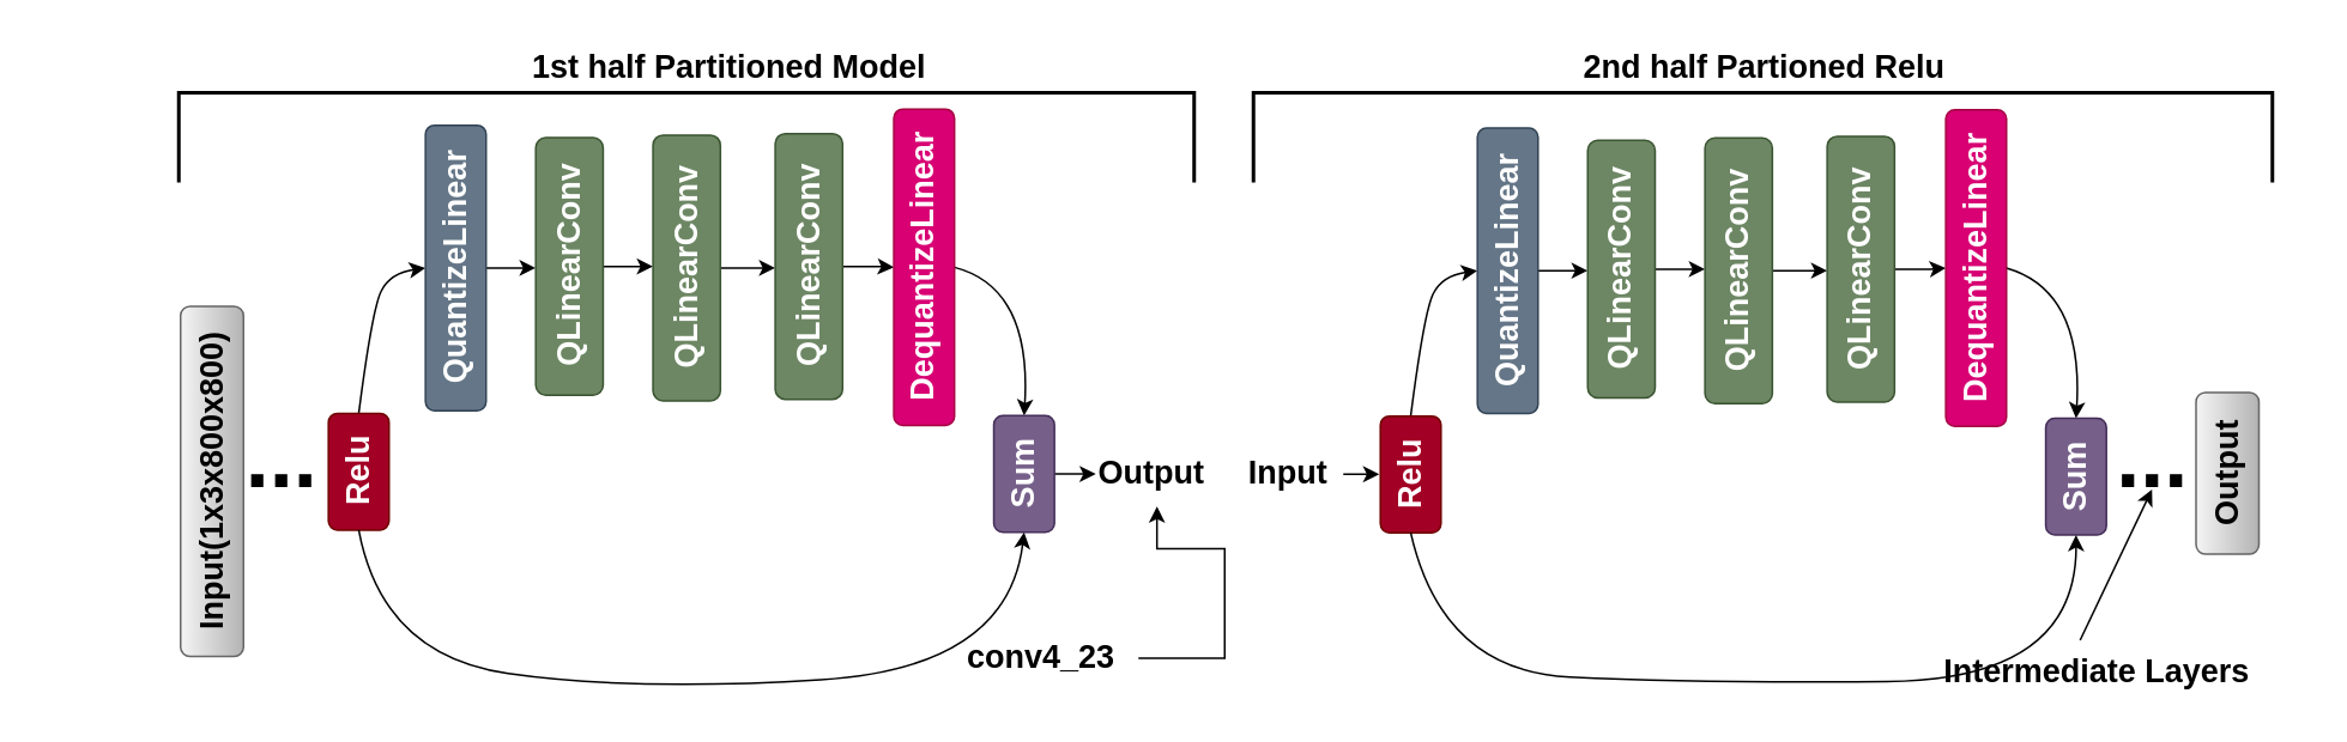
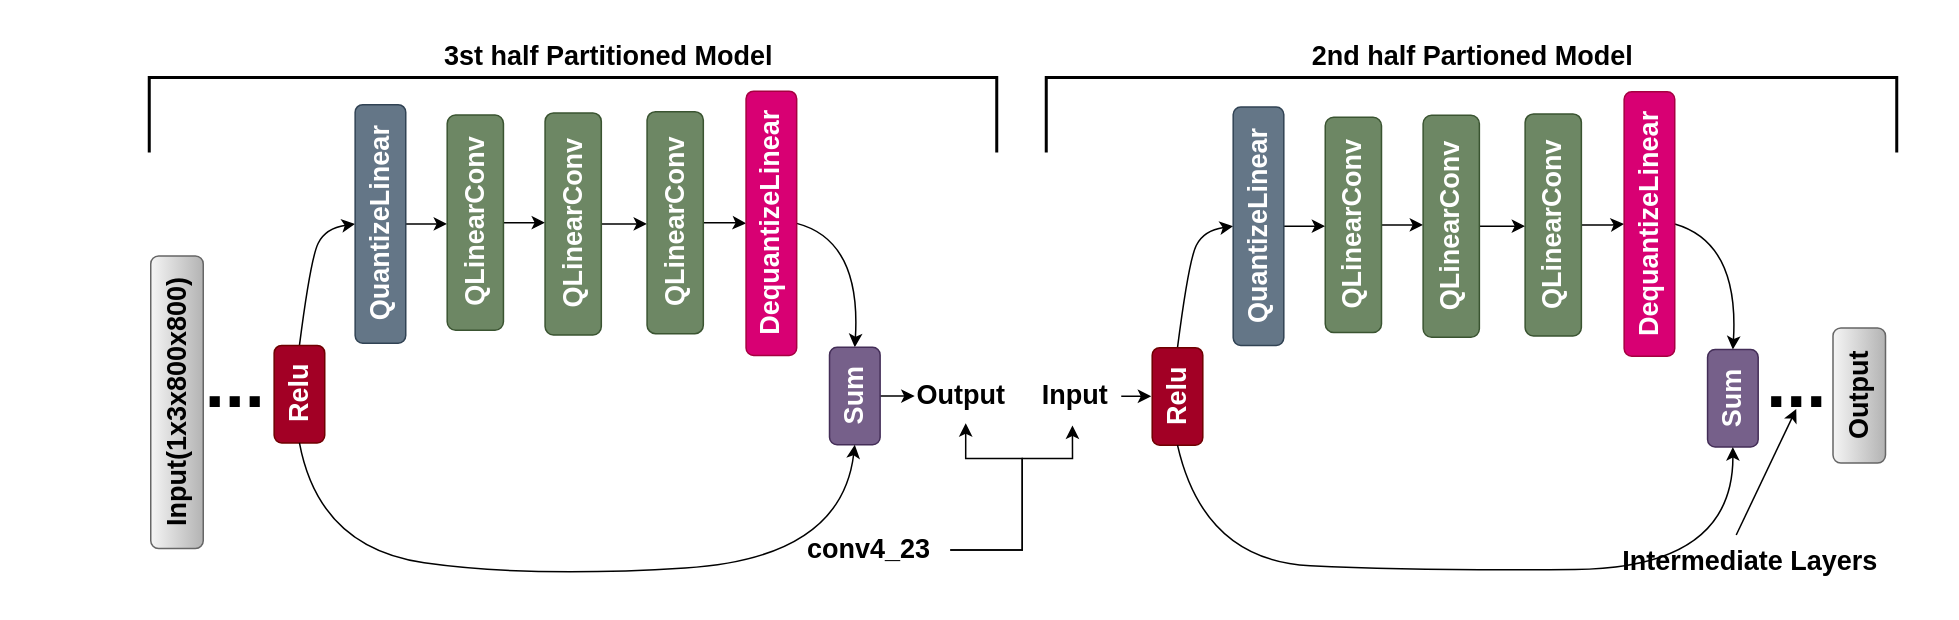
  <mxCell id="0" />
  <mxCell id="1" parent="0" />
  <mxCell id="2" value="&lt;font style=&quot;font-size: 18px;&quot;&gt;Output&lt;/font&gt;" style="rounded=1;whiteSpace=wrap;html=1;fillColor=#f5f5f5;gradientColor=#b3b3b3;strokeColor=#666666;fontSize=14;fontStyle=1;rotation=-90;" parent="1" vertex="1"><mxGeometry x="1194" y="245.48" width="90" height="35" as="geometry" /></mxCell>
- <mxCell id="3" value="&lt;font style=&quot;font-size: 18px;&quot;&gt;1st half Partitioned Model&lt;/font&gt;" style="text;html=1;align=center;verticalAlign=middle;resizable=0;points=[];autosize=1;strokeColor=none;fillColor=none;fontSize=14;fontStyle=1" parent="1" vertex="1"><mxGeometry x="286.63" y="20" width="237" height="34" as="geometry" /></mxCell>
+ <mxCell id="3" value="&lt;font style=&quot;font-size: 18px;&quot;&gt;3st half Partitioned Model&lt;/font&gt;" style="text;html=1;align=center;verticalAlign=middle;resizable=0;points=[];autosize=1;strokeColor=none;fillColor=none;fontSize=14;fontStyle=1" parent="1" vertex="1"><mxGeometry x="286.63" y="20" width="237" height="34" as="geometry" /></mxCell>
  <mxCell id="4" value="" style="curved=1;endArrow=classic;html=1;rounded=0;fontSize=14;fontStyle=1;exitX=1;exitY=0.5;exitDx=0;exitDy=0;entryX=0.5;entryY=0;entryDx=0;entryDy=0;" parent="1" source="13" target="6" edge="1"><mxGeometry width="50" height="50" relative="1" as="geometry"><mxPoint x="787" y="193" as="sourcePoint" /><mxPoint x="822" y="153" as="targetPoint" /><Array as="points"><mxPoint x="792" y="173" /><mxPoint x="802" y="153" /></Array></mxGeometry></mxCell>
  <mxCell id="5" style="edgeStyle=orthogonalEdgeStyle;rounded=0;orthogonalLoop=1;jettySize=auto;html=1;exitX=0.5;exitY=1;exitDx=0;exitDy=0;entryX=0.5;entryY=0;entryDx=0;entryDy=0;" parent="1" source="6" target="8" edge="1"><mxGeometry relative="1" as="geometry" /></mxCell>
  <mxCell id="6" value="&lt;b&gt;&lt;font style=&quot;font-size: 18px;&quot;&gt;QuantizeLinear&lt;/font&gt;&lt;/b&gt;" style="rounded=1;whiteSpace=wrap;html=1;fillColor=#647687;fontColor=#ffffff;strokeColor=#314354;rotation=-90;" parent="1" vertex="1"><mxGeometry x="759" y="133.26" width="159" height="33.74" as="geometry" /></mxCell>
  <mxCell id="7" style="edgeStyle=orthogonalEdgeStyle;rounded=0;orthogonalLoop=1;jettySize=auto;html=1;exitX=0.5;exitY=1;exitDx=0;exitDy=0;entryX=0.5;entryY=0;entryDx=0;entryDy=0;" parent="1" source="8" target="10" edge="1"><mxGeometry relative="1" as="geometry" /></mxCell>
  <mxCell id="8" value="&lt;b&gt;&lt;font style=&quot;font-size: 18px;&quot;&gt;QLinearConv&lt;/font&gt;&lt;/b&gt;" style="rounded=1;whiteSpace=wrap;html=1;fillColor=#6d8764;fontColor=#ffffff;strokeColor=#3A5431;rotation=-90;" parent="1" vertex="1"><mxGeometry x="830" y="130.51" width="143.5" height="37.5" as="geometry" /></mxCell>
  <mxCell id="9" style="edgeStyle=orthogonalEdgeStyle;rounded=0;orthogonalLoop=1;jettySize=auto;html=1;exitX=0.5;exitY=1;exitDx=0;exitDy=0;entryX=0.5;entryY=0;entryDx=0;entryDy=0;" parent="1" source="10" target="19" edge="1"><mxGeometry relative="1" as="geometry"><mxPoint x="1097.63" y="149.88" as="targetPoint" /></mxGeometry></mxCell>
  <mxCell id="10" value="&lt;b style=&quot;border-color: var(--border-color);&quot;&gt;&lt;font style=&quot;border-color: var(--border-color); font-size: 18px;&quot;&gt;QLinearConv&lt;/font&gt;&lt;/b&gt;" style="rounded=1;whiteSpace=wrap;html=1;fillColor=#6d8764;fontColor=#ffffff;strokeColor=#3A5431;rotation=-90;" parent="1" vertex="1"><mxGeometry x="893" y="131.38" width="148" height="37.5" as="geometry" /></mxCell>
  <mxCell id="11" value="" style="curved=1;endArrow=classic;html=1;rounded=0;exitX=0.5;exitY=1;exitDx=0;exitDy=0;fontSize=14;fontStyle=1;entryX=1;entryY=0.5;entryDx=0;entryDy=0;" parent="1" source="20" target="12" edge="1"><mxGeometry width="50" height="50" relative="1" as="geometry"><mxPoint x="1257" y="149.25" as="sourcePoint" /><mxPoint x="1332" y="283" as="targetPoint" /><Array as="points"><mxPoint x="1159" y="161" /></Array></mxGeometry></mxCell>
  <mxCell id="12" value="&lt;b&gt;&lt;font style=&quot;font-size: 18px;&quot;&gt;Sum&lt;/font&gt;&lt;/b&gt;" style="rounded=1;whiteSpace=wrap;html=1;fillColor=#76608a;fontColor=#ffffff;strokeColor=#432D57;rotation=-90;" parent="1" vertex="1"><mxGeometry x="1122.25" y="248" width="65" height="33.74" as="geometry" /></mxCell>
  <mxCell id="13" value="&lt;b&gt;&lt;font style=&quot;font-size: 18px;&quot;&gt;Relu&lt;/font&gt;&lt;/b&gt;" style="rounded=1;whiteSpace=wrap;html=1;fillColor=#a20025;fontColor=#ffffff;strokeColor=#6F0000;rotation=-90;" parent="1" vertex="1"><mxGeometry x="752" y="246.74" width="65" height="33.74" as="geometry" /></mxCell>
  <mxCell id="14" value="" style="curved=1;endArrow=classic;html=1;rounded=0;exitX=0;exitY=0.5;exitDx=0;exitDy=0;entryX=0;entryY=0.5;entryDx=0;entryDy=0;" parent="1" source="13" target="12" edge="1"><mxGeometry width="50" height="50" relative="1" as="geometry"><mxPoint x="822" y="263" as="sourcePoint" /><mxPoint x="872" y="213" as="targetPoint" /><Array as="points"><mxPoint x="802" y="373" /><mxPoint x="944" y="380" /><mxPoint x="1155" y="378" /></Array></mxGeometry></mxCell>
  <mxCell id="15" value="" style="strokeWidth=2;html=1;shape=mxgraph.flowchart.annotation_1;align=left;pointerEvents=1;direction=south;fontSize=14;fontStyle=1" parent="1" vertex="1"><mxGeometry x="99" y="51" width="565" height="50" as="geometry" /></mxCell>
- <mxCell id="16" value="&lt;font style=&quot;font-size: 18px;&quot;&gt;2nd half Partioned Relu&lt;/font&gt;" style="text;html=1;align=center;verticalAlign=middle;resizable=0;points=[];autosize=1;strokeColor=none;fillColor=none;fontSize=14;fontStyle=1" parent="1" vertex="1"><mxGeometry x="864.5" y="20" width="232" height="34" as="geometry" /></mxCell>
+ <mxCell id="16" value="&lt;font style=&quot;font-size: 18px;&quot;&gt;2nd half Partioned Model&lt;/font&gt;" style="text;html=1;align=center;verticalAlign=middle;resizable=0;points=[];autosize=1;strokeColor=none;fillColor=none;fontSize=14;fontStyle=1" parent="1" vertex="1"><mxGeometry x="864.5" y="20" width="232" height="34" as="geometry" /></mxCell>
  <mxCell id="17" value="" style="strokeWidth=2;html=1;shape=mxgraph.flowchart.annotation_1;align=left;pointerEvents=1;direction=south;fontSize=14;fontStyle=1" parent="1" vertex="1"><mxGeometry x="697" y="51" width="567" height="50" as="geometry" /></mxCell>
  <mxCell id="18" style="edgeStyle=orthogonalEdgeStyle;rounded=0;orthogonalLoop=1;jettySize=auto;html=1;exitX=0.5;exitY=1;exitDx=0;exitDy=0;" parent="1" source="19" target="20" edge="1"><mxGeometry relative="1" as="geometry" /></mxCell>
  <mxCell id="19" value="&lt;b style=&quot;border-color: var(--border-color);&quot;&gt;&lt;font style=&quot;border-color: var(--border-color); font-size: 18px;&quot;&gt;QLinearConv&lt;/font&gt;&lt;/b&gt;" style="rounded=1;whiteSpace=wrap;html=1;fillColor=#6d8764;fontColor=#ffffff;strokeColor=#3A5431;rotation=-90;" parent="1" vertex="1"><mxGeometry x="961" y="130.51" width="148" height="37.5" as="geometry" /></mxCell>
  <mxCell id="20" value="&lt;b&gt;&lt;font style=&quot;font-size: 18px;&quot;&gt;DequantizeLinear&lt;/font&gt;&lt;/b&gt;" style="rounded=1;whiteSpace=wrap;html=1;fillColor=#d80073;fontColor=#ffffff;strokeColor=#A50040;rotation=-90;" parent="1" vertex="1"><mxGeometry x="1011" y="131.76" width="176.25" height="33.74" as="geometry" /></mxCell>
  <mxCell id="21" value="" style="curved=1;endArrow=classic;html=1;rounded=0;fontSize=14;fontStyle=1;exitX=1;exitY=0.5;exitDx=0;exitDy=0;entryX=0.5;entryY=0;entryDx=0;entryDy=0;" parent="1" source="31" target="23" edge="1"><mxGeometry width="50" height="50" relative="1" as="geometry"><mxPoint x="201.63" y="191.49" as="sourcePoint" /><mxPoint x="236.63" y="151.49" as="targetPoint" /><Array as="points"><mxPoint x="206.63" y="171.49" /><mxPoint x="216.63" y="151.49" /></Array></mxGeometry></mxCell>
  <mxCell id="22" style="edgeStyle=orthogonalEdgeStyle;rounded=0;orthogonalLoop=1;jettySize=auto;html=1;exitX=0.5;exitY=1;exitDx=0;exitDy=0;entryX=0.5;entryY=0;entryDx=0;entryDy=0;" parent="1" source="23" target="25" edge="1"><mxGeometry relative="1" as="geometry" /></mxCell>
  <mxCell id="23" value="&lt;b&gt;&lt;font style=&quot;font-size: 18px;&quot;&gt;QuantizeLinear&lt;/font&gt;&lt;/b&gt;" style="rounded=1;whiteSpace=wrap;html=1;fillColor=#647687;fontColor=#ffffff;strokeColor=#314354;rotation=-90;" parent="1" vertex="1"><mxGeometry x="173.63" y="131.75" width="159" height="33.74" as="geometry" /></mxCell>
  <mxCell id="24" style="edgeStyle=orthogonalEdgeStyle;rounded=0;orthogonalLoop=1;jettySize=auto;html=1;exitX=0.5;exitY=1;exitDx=0;exitDy=0;entryX=0.5;entryY=0;entryDx=0;entryDy=0;" parent="1" source="25" target="27" edge="1"><mxGeometry relative="1" as="geometry" /></mxCell>
  <mxCell id="25" value="&lt;b&gt;&lt;font style=&quot;font-size: 18px;&quot;&gt;QLinearConv&lt;/font&gt;&lt;/b&gt;" style="rounded=1;whiteSpace=wrap;html=1;fillColor=#6d8764;fontColor=#ffffff;strokeColor=#3A5431;rotation=-90;" parent="1" vertex="1"><mxGeometry x="244.63" y="129" width="143.5" height="37.5" as="geometry" /></mxCell>
  <mxCell id="26" style="edgeStyle=orthogonalEdgeStyle;rounded=0;orthogonalLoop=1;jettySize=auto;html=1;exitX=0.5;exitY=1;exitDx=0;exitDy=0;entryX=0.5;entryY=0;entryDx=0;entryDy=0;" parent="1" source="27" target="34" edge="1"><mxGeometry relative="1" as="geometry"><mxPoint x="512.26" y="148.37" as="targetPoint" /></mxGeometry></mxCell>
  <mxCell id="27" value="&lt;b style=&quot;border-color: var(--border-color);&quot;&gt;&lt;font style=&quot;border-color: var(--border-color); font-size: 18px;&quot;&gt;QLinearConv&lt;/font&gt;&lt;/b&gt;" style="rounded=1;whiteSpace=wrap;html=1;fillColor=#6d8764;fontColor=#ffffff;strokeColor=#3A5431;rotation=-90;" parent="1" vertex="1"><mxGeometry x="307.63" y="129.87" width="148" height="37.5" as="geometry" /></mxCell>
  <mxCell id="28" value="" style="curved=1;endArrow=classic;html=1;rounded=0;exitX=0.5;exitY=1;exitDx=0;exitDy=0;fontSize=14;fontStyle=1;entryX=1;entryY=0.5;entryDx=0;entryDy=0;" parent="1" source="35" target="30" edge="1"><mxGeometry width="50" height="50" relative="1" as="geometry"><mxPoint x="671.63" y="147.74" as="sourcePoint" /><mxPoint x="746.63" y="281.49" as="targetPoint" /><Array as="points"><mxPoint x="573.63" y="159.49" /></Array></mxGeometry></mxCell>
  <mxCell id="29" style="edgeStyle=orthogonalEdgeStyle;rounded=0;orthogonalLoop=1;jettySize=auto;html=1;exitX=0.5;exitY=1;exitDx=0;exitDy=0;entryX=0.096;entryY=0.515;entryDx=0;entryDy=0;entryPerimeter=0;" parent="1" source="30" target="41" edge="1"><mxGeometry relative="1" as="geometry" /></mxCell>
  <mxCell id="30" value="&lt;b&gt;&lt;font style=&quot;font-size: 18px;&quot;&gt;Sum&lt;/font&gt;&lt;/b&gt;" style="rounded=1;whiteSpace=wrap;html=1;fillColor=#76608a;fontColor=#ffffff;strokeColor=#432D57;rotation=-90;" parent="1" vertex="1"><mxGeometry x="536.88" y="246.49" width="65" height="33.74" as="geometry" /></mxCell>
  <mxCell id="31" value="&lt;b&gt;&lt;font style=&quot;font-size: 18px;&quot;&gt;Relu&lt;/font&gt;&lt;/b&gt;" style="rounded=1;whiteSpace=wrap;html=1;fillColor=#a20025;fontColor=#ffffff;strokeColor=#6F0000;rotation=-90;" parent="1" vertex="1"><mxGeometry x="166.63" y="245.23" width="65" height="33.74" as="geometry" /></mxCell>
  <mxCell id="32" value="" style="curved=1;endArrow=classic;html=1;rounded=0;exitX=0;exitY=0.5;exitDx=0;exitDy=0;entryX=0;entryY=0.5;entryDx=0;entryDy=0;" parent="1" source="31" target="30" edge="1"><mxGeometry width="50" height="50" relative="1" as="geometry"><mxPoint x="232.26" y="254.49" as="sourcePoint" /><mxPoint x="282.26" y="204.49" as="targetPoint" /><Array as="points"><mxPoint x="212.26" y="364.49" /><mxPoint x="352.26" y="384.49" /><mxPoint x="560.26" y="371.49" /></Array></mxGeometry></mxCell>
  <mxCell id="33" style="edgeStyle=orthogonalEdgeStyle;rounded=0;orthogonalLoop=1;jettySize=auto;html=1;exitX=0.5;exitY=1;exitDx=0;exitDy=0;" parent="1" source="34" target="35" edge="1"><mxGeometry relative="1" as="geometry" /></mxCell>
  <mxCell id="34" value="&lt;b style=&quot;border-color: var(--border-color);&quot;&gt;&lt;font style=&quot;border-color: var(--border-color); font-size: 18px;&quot;&gt;QLinearConv&lt;/font&gt;&lt;/b&gt;" style="rounded=1;whiteSpace=wrap;html=1;fillColor=#6d8764;fontColor=#ffffff;strokeColor=#3A5431;rotation=-90;" parent="1" vertex="1"><mxGeometry x="375.63" y="129" width="148" height="37.5" as="geometry" /></mxCell>
  <mxCell id="35" value="&lt;b&gt;&lt;font style=&quot;font-size: 18px;&quot;&gt;DequantizeLinear&lt;/font&gt;&lt;/b&gt;" style="rounded=1;whiteSpace=wrap;html=1;fillColor=#d80073;fontColor=#ffffff;strokeColor=#A50040;rotation=-90;" parent="1" vertex="1"><mxGeometry x="425.63" y="131.38" width="176.25" height="33.74" as="geometry" /></mxCell>
+ <mxCell id="36" style="edgeStyle=orthogonalEdgeStyle;rounded=0;orthogonalLoop=1;jettySize=auto;html=1;entryX=0.475;entryY=1.073;entryDx=0;entryDy=0;entryPerimeter=0;" parent="1" source="38" target="40" edge="1"><mxGeometry relative="1" as="geometry"><Array as="points"><mxPoint x="681" y="305" /><mxPoint x="715" y="305" /></Array></mxGeometry></mxCell>
  <mxCell id="37" style="edgeStyle=orthogonalEdgeStyle;rounded=0;orthogonalLoop=1;jettySize=auto;html=1;entryX=0.538;entryY=1.03;entryDx=0;entryDy=0;entryPerimeter=0;" parent="1" source="38" target="41" edge="1"><mxGeometry relative="1" as="geometry"><Array as="points"><mxPoint x="681" y="305" /><mxPoint x="643" y="305" /></Array></mxGeometry></mxCell>
  <mxCell id="38" value="&lt;font style=&quot;font-size: 18px;&quot;&gt;conv4_23&amp;nbsp;&lt;/font&gt;" style="text;html=1;align=center;verticalAlign=middle;resizable=0;points=[];autosize=1;strokeColor=none;fillColor=none;fontSize=14;fontStyle=1" parent="1" vertex="1"><mxGeometry x="528" y="349" width="105" height="34" as="geometry" /></mxCell>
  <mxCell id="39" style="edgeStyle=orthogonalEdgeStyle;rounded=0;orthogonalLoop=1;jettySize=auto;html=1;entryX=0.5;entryY=0;entryDx=0;entryDy=0;" parent="1" source="40" target="13" edge="1"><mxGeometry relative="1" as="geometry" /></mxCell>
  <mxCell id="40" value="&lt;font style=&quot;font-size: 18px;&quot;&gt;Input&lt;/font&gt;" style="text;html=1;align=center;verticalAlign=middle;resizable=0;points=[];autosize=1;strokeColor=none;fillColor=none;fontSize=14;fontStyle=1" parent="1" vertex="1"><mxGeometry x="685" y="246.49" width="62" height="34" as="geometry" /></mxCell>
  <mxCell id="41" value="&lt;font style=&quot;font-size: 18px;&quot;&gt;Output&lt;/font&gt;" style="text;html=1;align=center;verticalAlign=middle;resizable=0;points=[];autosize=1;strokeColor=none;fillColor=none;fontSize=14;fontStyle=1" parent="1" vertex="1"><mxGeometry x="601.88" y="246.48" width="77" height="34" as="geometry" /></mxCell>
  <mxCell id="42" value="&lt;font style=&quot;font-size: 48px;&quot;&gt;...&lt;/font&gt;" style="text;html=1;align=center;verticalAlign=middle;resizable=0;points=[];autosize=1;strokeColor=none;fillColor=none;fontSize=14;fontStyle=1" parent="1" vertex="1"><mxGeometry x="1167" y="219" width="60" height="70" as="geometry" /></mxCell>
  <mxCell id="43" value="&lt;span style=&quot;font-size: 18px;&quot;&gt;Intermediate Layers&lt;/span&gt;" style="text;html=1;align=center;verticalAlign=middle;resizable=0;points=[];autosize=1;strokeColor=none;fillColor=none;fontSize=14;fontStyle=1" parent="1" vertex="1"><mxGeometry x="1072" y="357" width="188" height="34" as="geometry" /></mxCell>
  <mxCell id="44" value="" style="endArrow=classic;html=1;rounded=0;exitX=0.452;exitY=-0.029;exitDx=0;exitDy=0;exitPerimeter=0;" parent="1" source="43" edge="1"><mxGeometry width="50" height="50" relative="1" as="geometry"><mxPoint x="1197" y="349" as="sourcePoint" /><mxPoint x="1197" y="272" as="targetPoint" /></mxGeometry></mxCell>
  <mxCell id="45" value="&lt;font style=&quot;font-size: 48px;&quot;&gt;...&lt;/font&gt;" style="text;html=1;align=center;verticalAlign=middle;resizable=0;points=[];autosize=1;strokeColor=none;fillColor=none;fontSize=14;fontStyle=1" parent="1" vertex="1"><mxGeometry x="126" y="219" width="60" height="70" as="geometry" /></mxCell>
  <mxCell id="46" value="&lt;font style=&quot;font-size: 18px;&quot;&gt;Input(1x3x800x800)&lt;/font&gt;" style="rounded=1;whiteSpace=wrap;html=1;fillColor=#f5f5f5;gradientColor=#b3b3b3;strokeColor=#666666;fontSize=14;fontStyle=1;rotation=-90;" parent="1" vertex="1"><mxGeometry x="20" y="250" width="195" height="35" as="geometry" /></mxCell>
